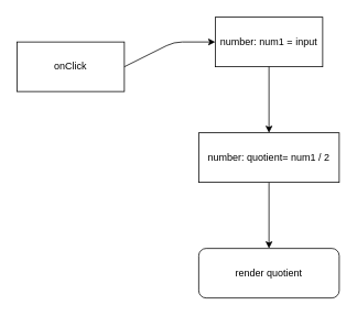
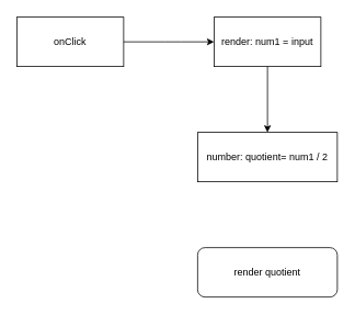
  <mxCell id="0" />
  <mxCell id="1" parent="0" />
- <mxCell id="2" value="onClick" style="rounded=0;whiteSpace=wrap;html=1;" vertex="1" parent="1"><mxGeometry x="20" y="50" width="130" height="60" as="geometry" /></mxCell>
+ <mxCell id="2" value="onClick" style="rounded=0;whiteSpace=wrap;html=1;" vertex="1" parent="1"><mxGeometry x="20" y="20" width="130" height="60" as="geometry" /></mxCell>
  <mxCell id="3" value="" style="endArrow=classic;html=1;exitX=1;exitY=0.5;exitDx=0;exitDy=0;" edge="1" parent="1" source="2"><mxGeometry width="50" height="50" relative="1" as="geometry"><mxPoint x="160" y="50" as="sourcePoint" /><mxPoint x="260" y="50" as="targetPoint" /><Array as="points"><mxPoint x="210" y="50" /></Array></mxGeometry></mxCell>
- <mxCell id="4" value="number: num1 = input" style="rounded=0;whiteSpace=wrap;html=1;" vertex="1" parent="1"><mxGeometry x="260" y="20" width="130" height="60" as="geometry" /></mxCell>
+ <mxCell id="4" value="render: num1 = input" style="rounded=0;whiteSpace=wrap;html=1;" vertex="1" parent="1"><mxGeometry x="260" y="20" width="130" height="60" as="geometry" /></mxCell>
  <mxCell id="5" value="" style="endArrow=classic;html=1;exitX=0.5;exitY=1;exitDx=0;exitDy=0;" edge="1" parent="1" source="4"><mxGeometry width="50" height="50" relative="1" as="geometry"><mxPoint x="240" y="160" as="sourcePoint" /><mxPoint x="325" y="160" as="targetPoint" /><Array as="points" /></mxGeometry></mxCell>
- <mxCell id="6" value="" style="edgeStyle=orthogonalEdgeStyle;rounded=0;orthogonalLoop=1;jettySize=auto;html=1;" edge="1" parent="1" source="7" target="8"><mxGeometry relative="1" as="geometry" /></mxCell>
  <mxCell id="7" value="number: quotient= num1 / 2" style="rounded=0;whiteSpace=wrap;html=1;" vertex="1" parent="1"><mxGeometry x="240" y="160" width="170" height="60" as="geometry" /></mxCell>
  <mxCell id="8" value="render quotient" style="whiteSpace=wrap;html=1;rounded=1;" vertex="1" parent="1"><mxGeometry x="240" y="300" width="170" height="60" as="geometry" /></mxCell>
